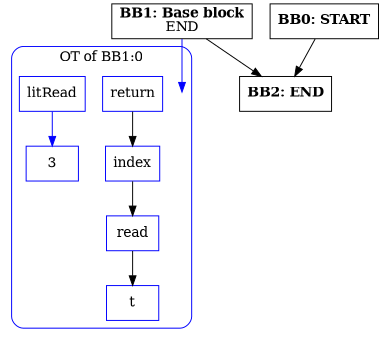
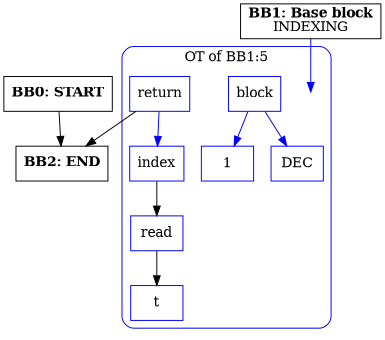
  digraph {
    compound=true
    splines=true
    node [shape=rectangle color=blue]
    edge [color=blue]
    entry0 [shape=point style=invis color=""]
    n2 [label=return]
    n3 [label=index]
    n4 [label=read]
-   n5 [label=litRead]
+   n5 [label=block]
    n6 [label=t]
-   n8 [label=3]
+   n7 [label=DEC]
+   n8 [label=1]
    n9 [label=<<B>BB2: END</B><BR ALIGN="CENTER"/>> color=""]
-   n10 [label=<<B>BB1: Base block</B><BR ALIGN="CENTER"/>END<BR ALIGN="CENTER"/>> color=""]
+   n10 [label=<<B>BB1: Base block</B><BR ALIGN="CENTER"/>INDEXING<BR ALIGN="CENTER"/>> color=""]
    n11 [label=<<B>BB0: START</B><BR ALIGN="CENTER"/>> color=""]
    subgraph cluster_1 {
      color=blue
-     label="OT of BB1:0"
+     label="OT of BB1:5"
      style=rounded
      entry0
      n2
      n3
      n4
      n5
      n6
+     n7
      n8
    }
-   n2 -> n3 [color=black]
+   n2 -> n3
    n3 -> n4 [color=black]
    n4 -> n6 [color=black]
+   n5 -> n7
    n5 -> n8
    n10 -> entry0
-   n10 -> n9 [color=""]
+   n2 -> n9 [color=""]
    n11 -> n9 [color=""]
  }
